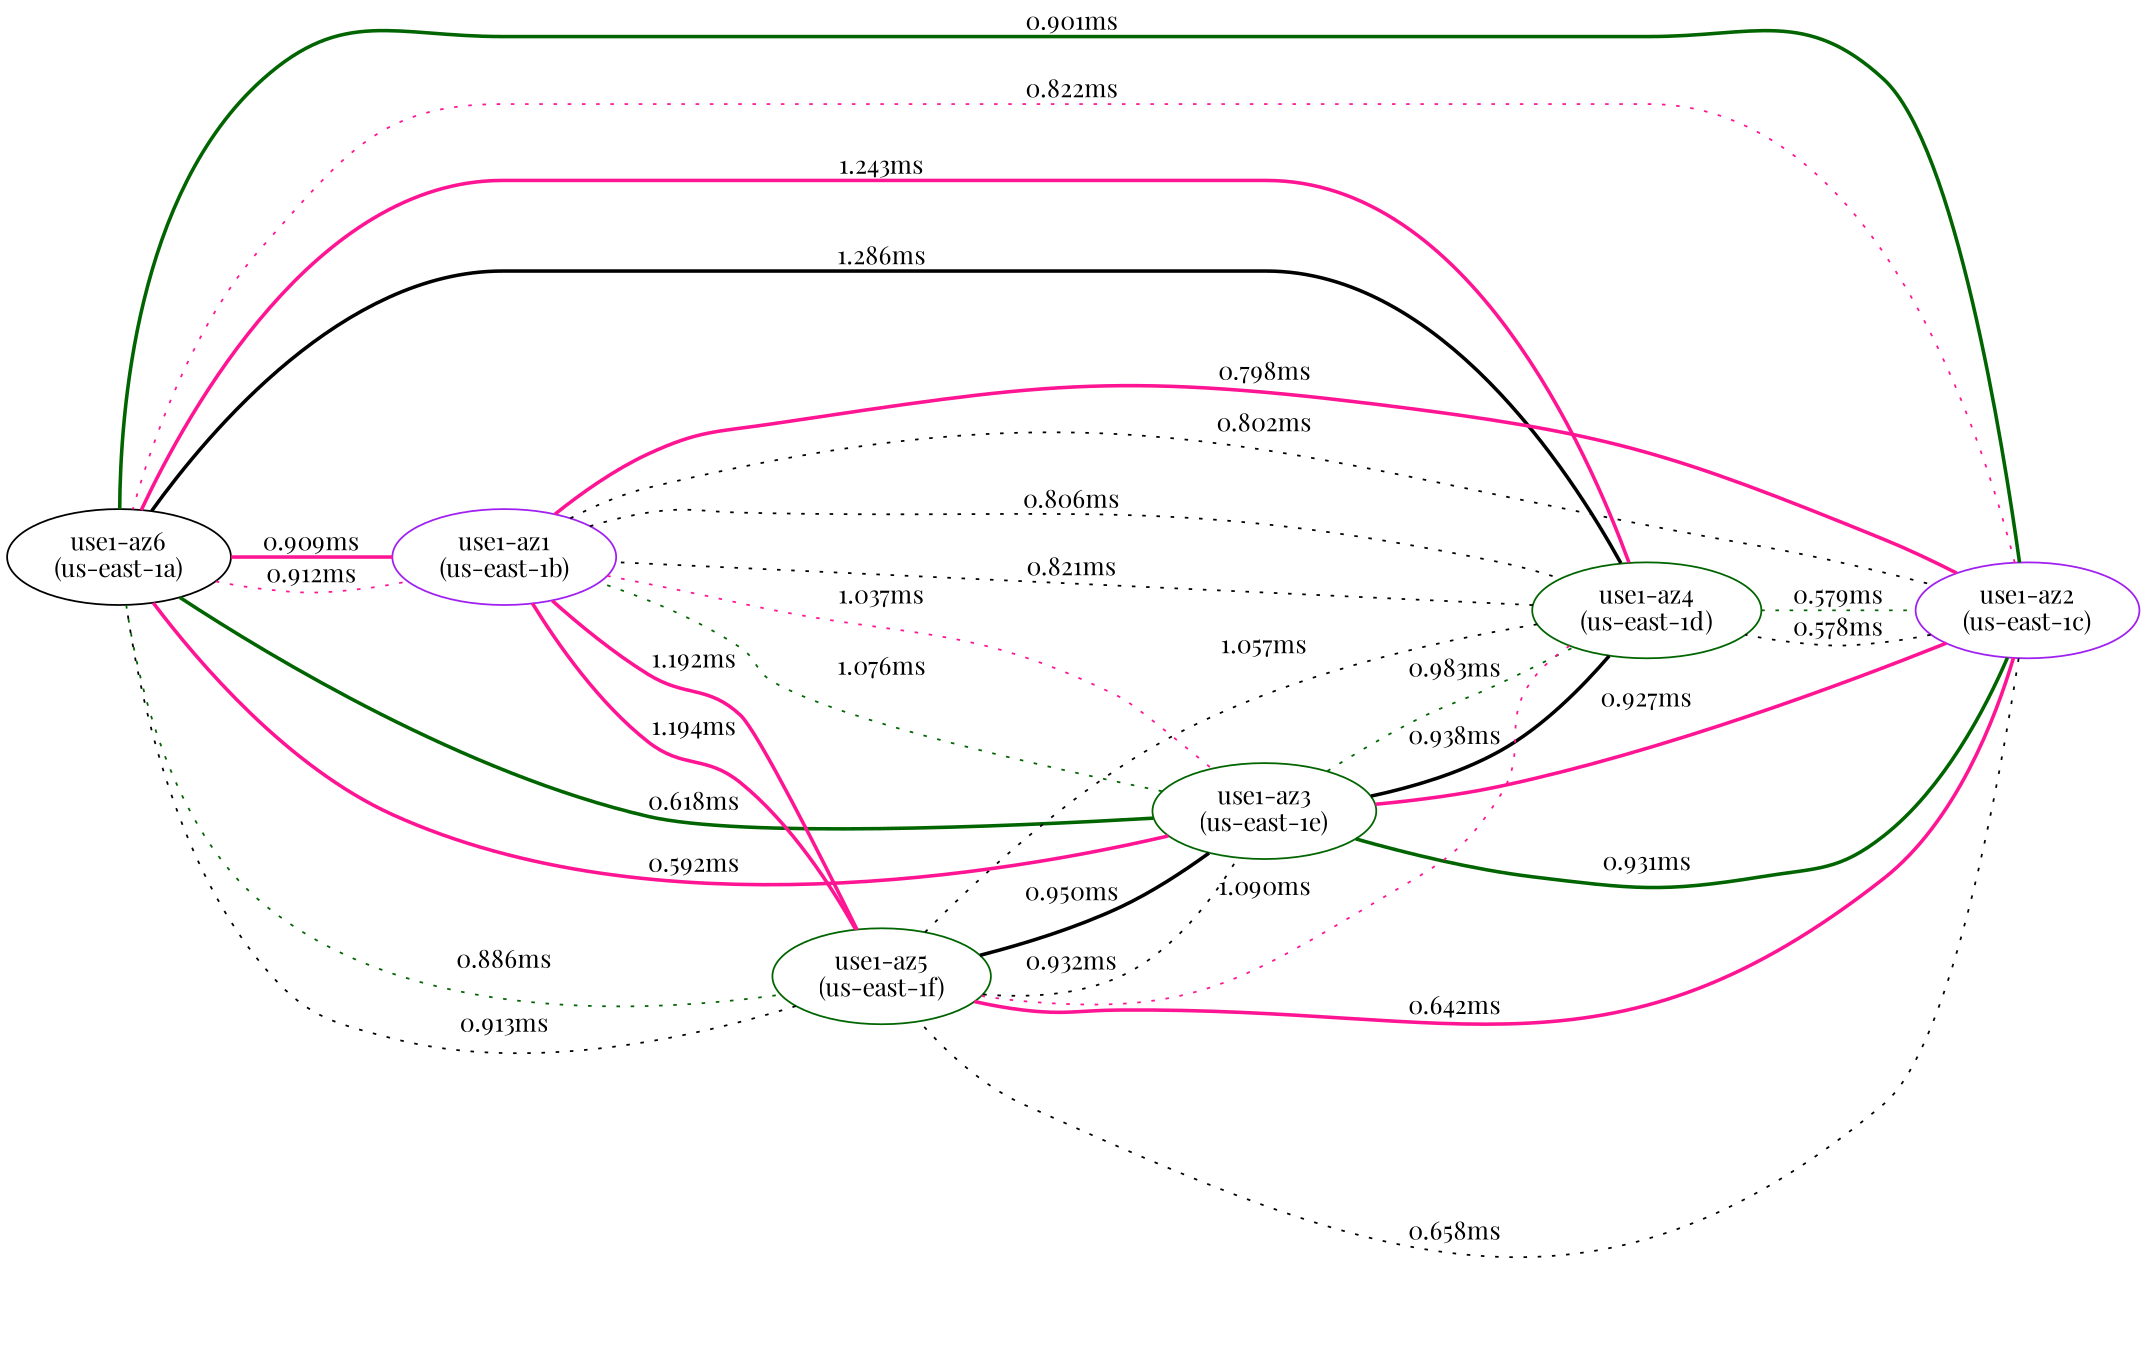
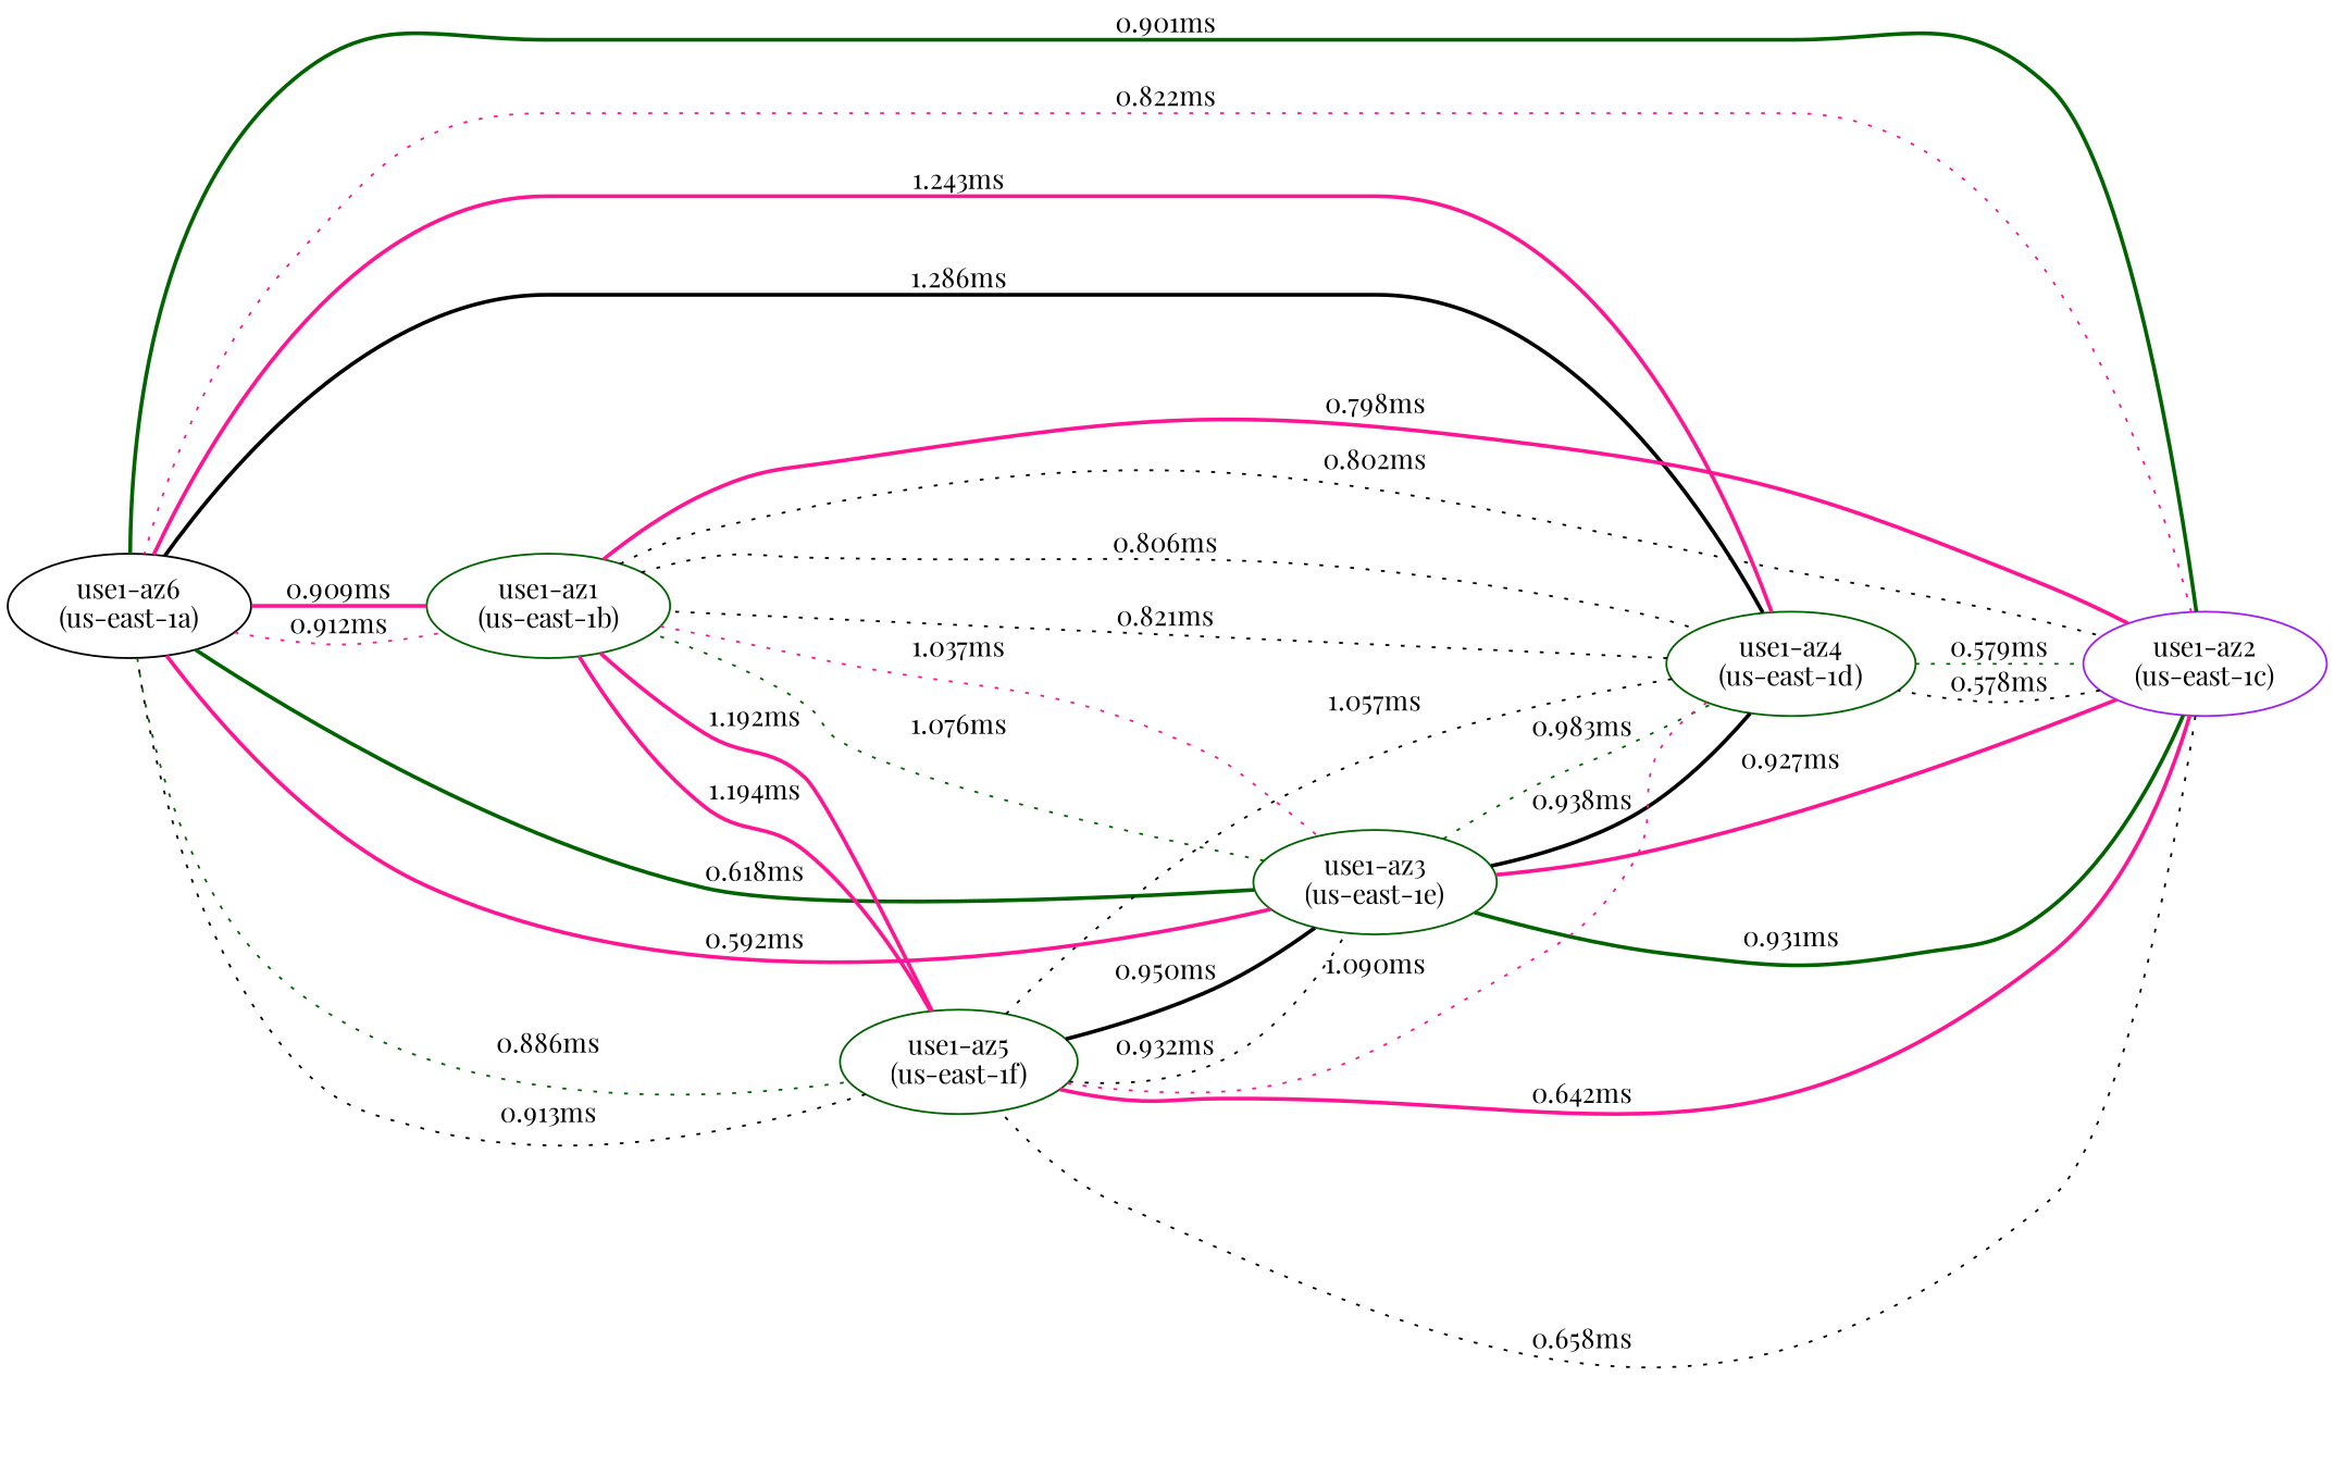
  graph {
    fontname="Playfair Display"
    rankdir=LR
    splines=true
    node [color=darkgreen fontname="Playfair Display"]
    edge [color=deeppink fontname="Playfair Display" style=dotted]
    "use1-az6\n(us-east-1a)" [color=black]
-   "use1-az1\n(us-east-1b)" [color=purple]
+   "use1-az1\n(us-east-1b)"
    "use1-az2\n(us-east-1c)" [color=purple]
    "use1-az4\n(us-east-1d)"
    "use1-az3\n(us-east-1e)"
    "use1-az5\n(us-east-1f)"
    "use1-az6\n(us-east-1a)" -- "use1-az1\n(us-east-1b)" [label="0.912ms"]
    "use1-az6\n(us-east-1a)" -- "use1-az2\n(us-east-1c)" [color=darkgreen label="0.901ms" style=bold]
    "use1-az6\n(us-east-1a)" -- "use1-az4\n(us-east-1d)" [color=black label="1.286ms" style=bold]
    "use1-az6\n(us-east-1a)" -- "use1-az3\n(us-east-1e)" [color=darkgreen label="0.618ms" style=bold]
    "use1-az6\n(us-east-1a)" -- "use1-az5\n(us-east-1f)" [color=darkgreen label="0.886ms"]
    "use1-az1\n(us-east-1b)" -- "use1-az6\n(us-east-1a)" [label="0.909ms" style=bold]
    "use1-az1\n(us-east-1b)" -- "use1-az2\n(us-east-1c)" [color=black label="0.802ms"]
    "use1-az1\n(us-east-1b)" -- "use1-az4\n(us-east-1d)" [color=black label="0.806ms"]
    "use1-az1\n(us-east-1b)" -- "use1-az3\n(us-east-1e)" [label="1.037ms"]
    "use1-az1\n(us-east-1b)" -- "use1-az5\n(us-east-1f)" [label="1.194ms" style=bold]
    "use1-az2\n(us-east-1c)" -- "use1-az6\n(us-east-1a)" [label="0.822ms"]
    "use1-az2\n(us-east-1c)" -- "use1-az1\n(us-east-1b)" [label="0.798ms" style=bold]
    "use1-az2\n(us-east-1c)" -- "use1-az4\n(us-east-1d)" [color=black label="0.578ms"]
    "use1-az2\n(us-east-1c)" -- "use1-az3\n(us-east-1e)" [color=darkgreen label="0.931ms" style=bold]
    "use1-az2\n(us-east-1c)" -- "use1-az5\n(us-east-1f)" [color=black label="0.658ms"]
    "use1-az4\n(us-east-1d)" -- "use1-az6\n(us-east-1a)" [label="1.243ms" style=bold]
    "use1-az4\n(us-east-1d)" -- "use1-az1\n(us-east-1b)" [color=black label="0.821ms"]
    "use1-az4\n(us-east-1d)" -- "use1-az2\n(us-east-1c)" [color=darkgreen label="0.579ms"]
    "use1-az4\n(us-east-1d)" -- "use1-az3\n(us-east-1e)" [color=black label="0.938ms" style=bold]
    "use1-az4\n(us-east-1d)" -- "use1-az5\n(us-east-1f)" [color=black label="1.057ms"]
    "use1-az3\n(us-east-1e)" -- "use1-az6\n(us-east-1a)" [label="0.592ms" style=bold]
    "use1-az3\n(us-east-1e)" -- "use1-az1\n(us-east-1b)" [color=darkgreen label="1.076ms"]
    "use1-az3\n(us-east-1e)" -- "use1-az2\n(us-east-1c)" [label="0.927ms" style=bold]
    "use1-az3\n(us-east-1e)" -- "use1-az4\n(us-east-1d)" [color=darkgreen label="0.983ms"]
    "use1-az3\n(us-east-1e)" -- "use1-az5\n(us-east-1f)" [color=black label="0.950ms" style=bold]
    "use1-az5\n(us-east-1f)" -- "use1-az6\n(us-east-1a)" [color=black label="0.913ms"]
    "use1-az5\n(us-east-1f)" -- "use1-az1\n(us-east-1b)" [label="1.192ms" style=bold]
    "use1-az5\n(us-east-1f)" -- "use1-az2\n(us-east-1c)" [label="0.642ms" style=bold]
    "use1-az5\n(us-east-1f)" -- "use1-az4\n(us-east-1d)" [label="1.090ms"]
    "use1-az5\n(us-east-1f)" -- "use1-az3\n(us-east-1e)" [color=black label="0.932ms"]
  }
